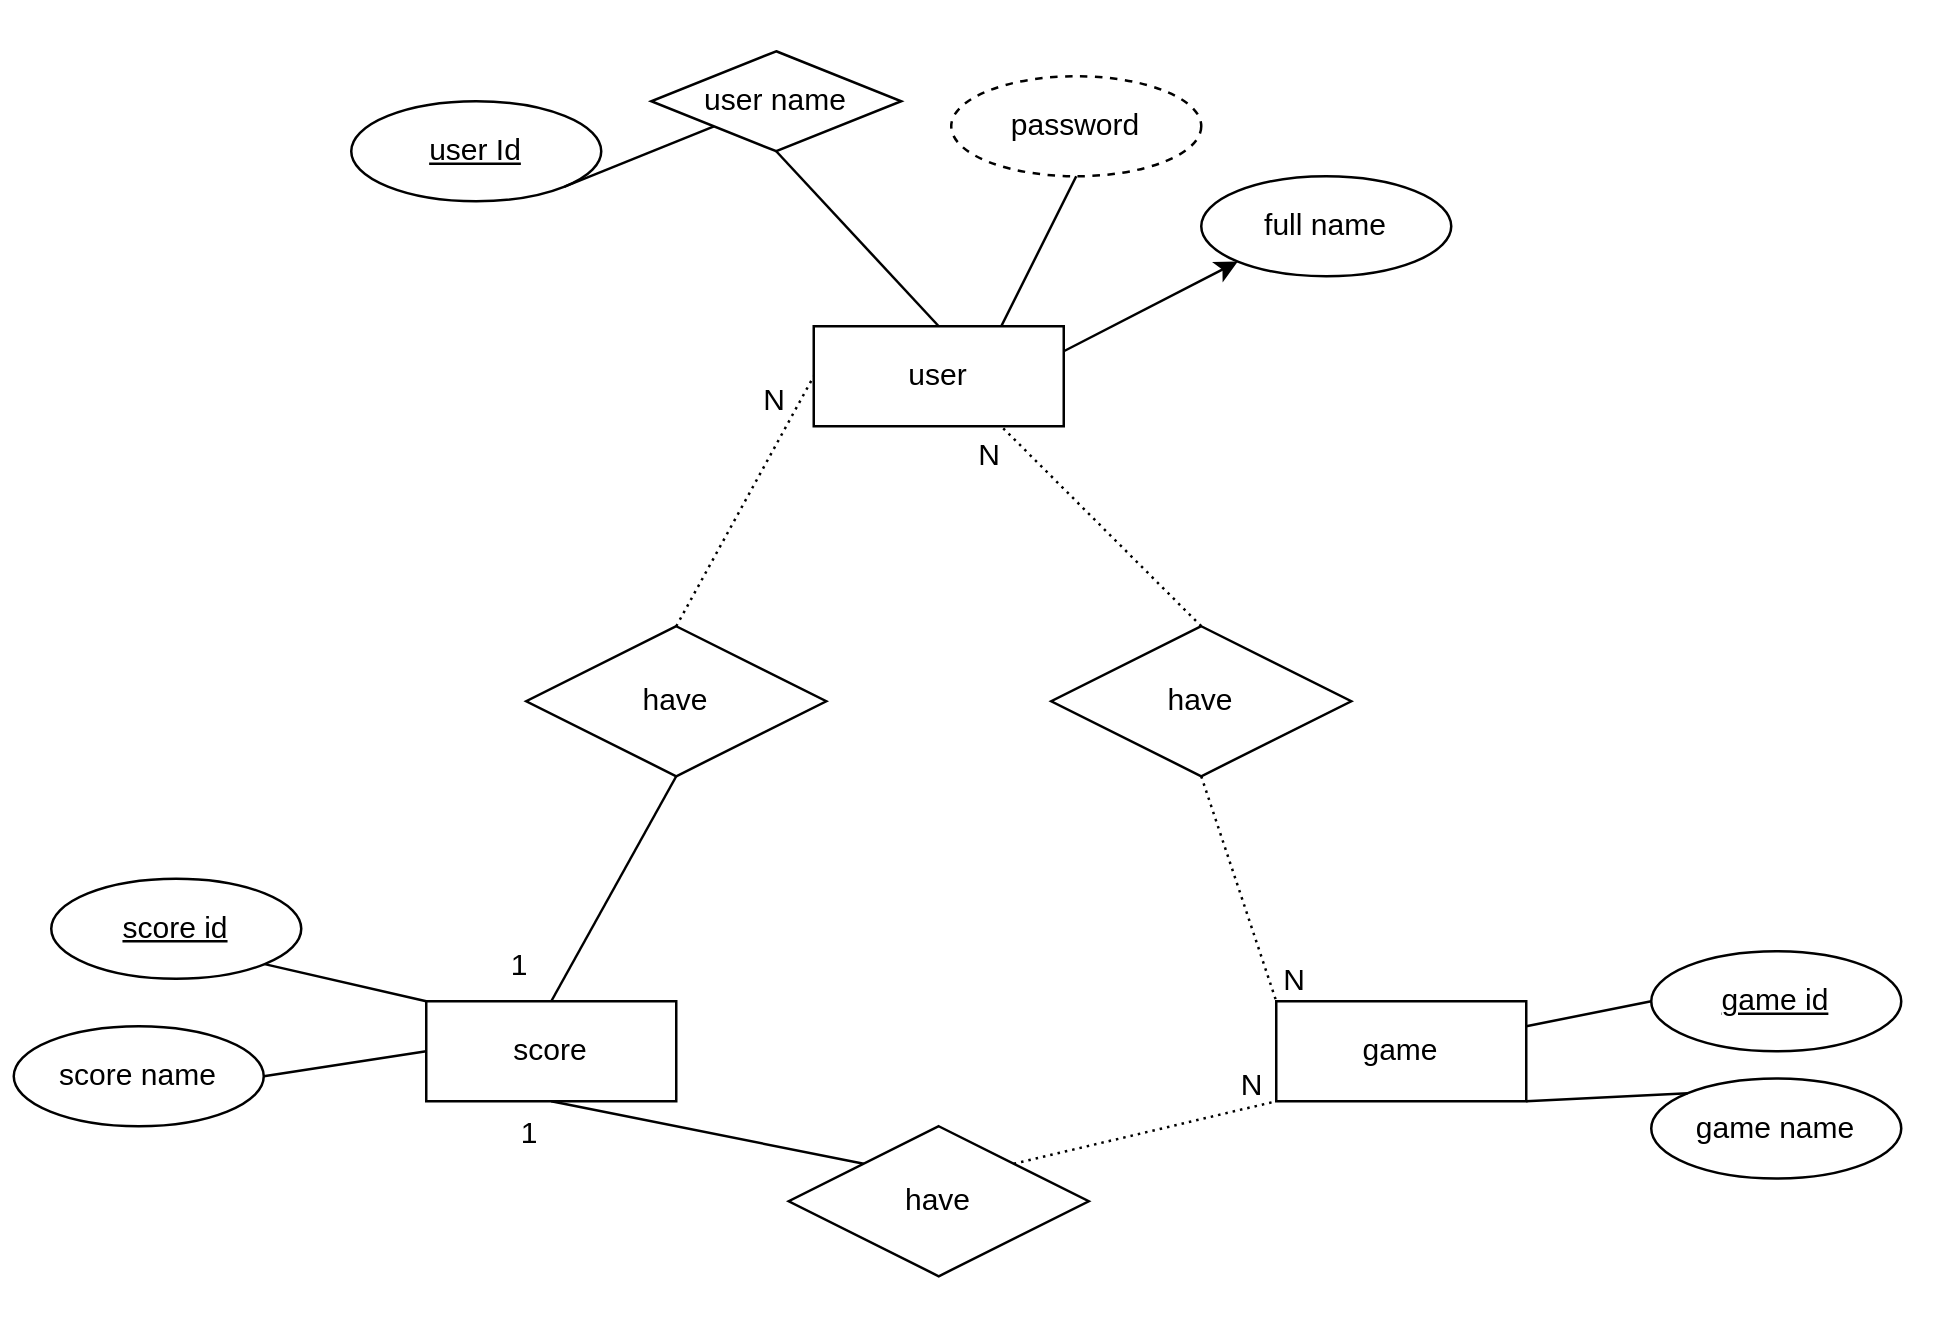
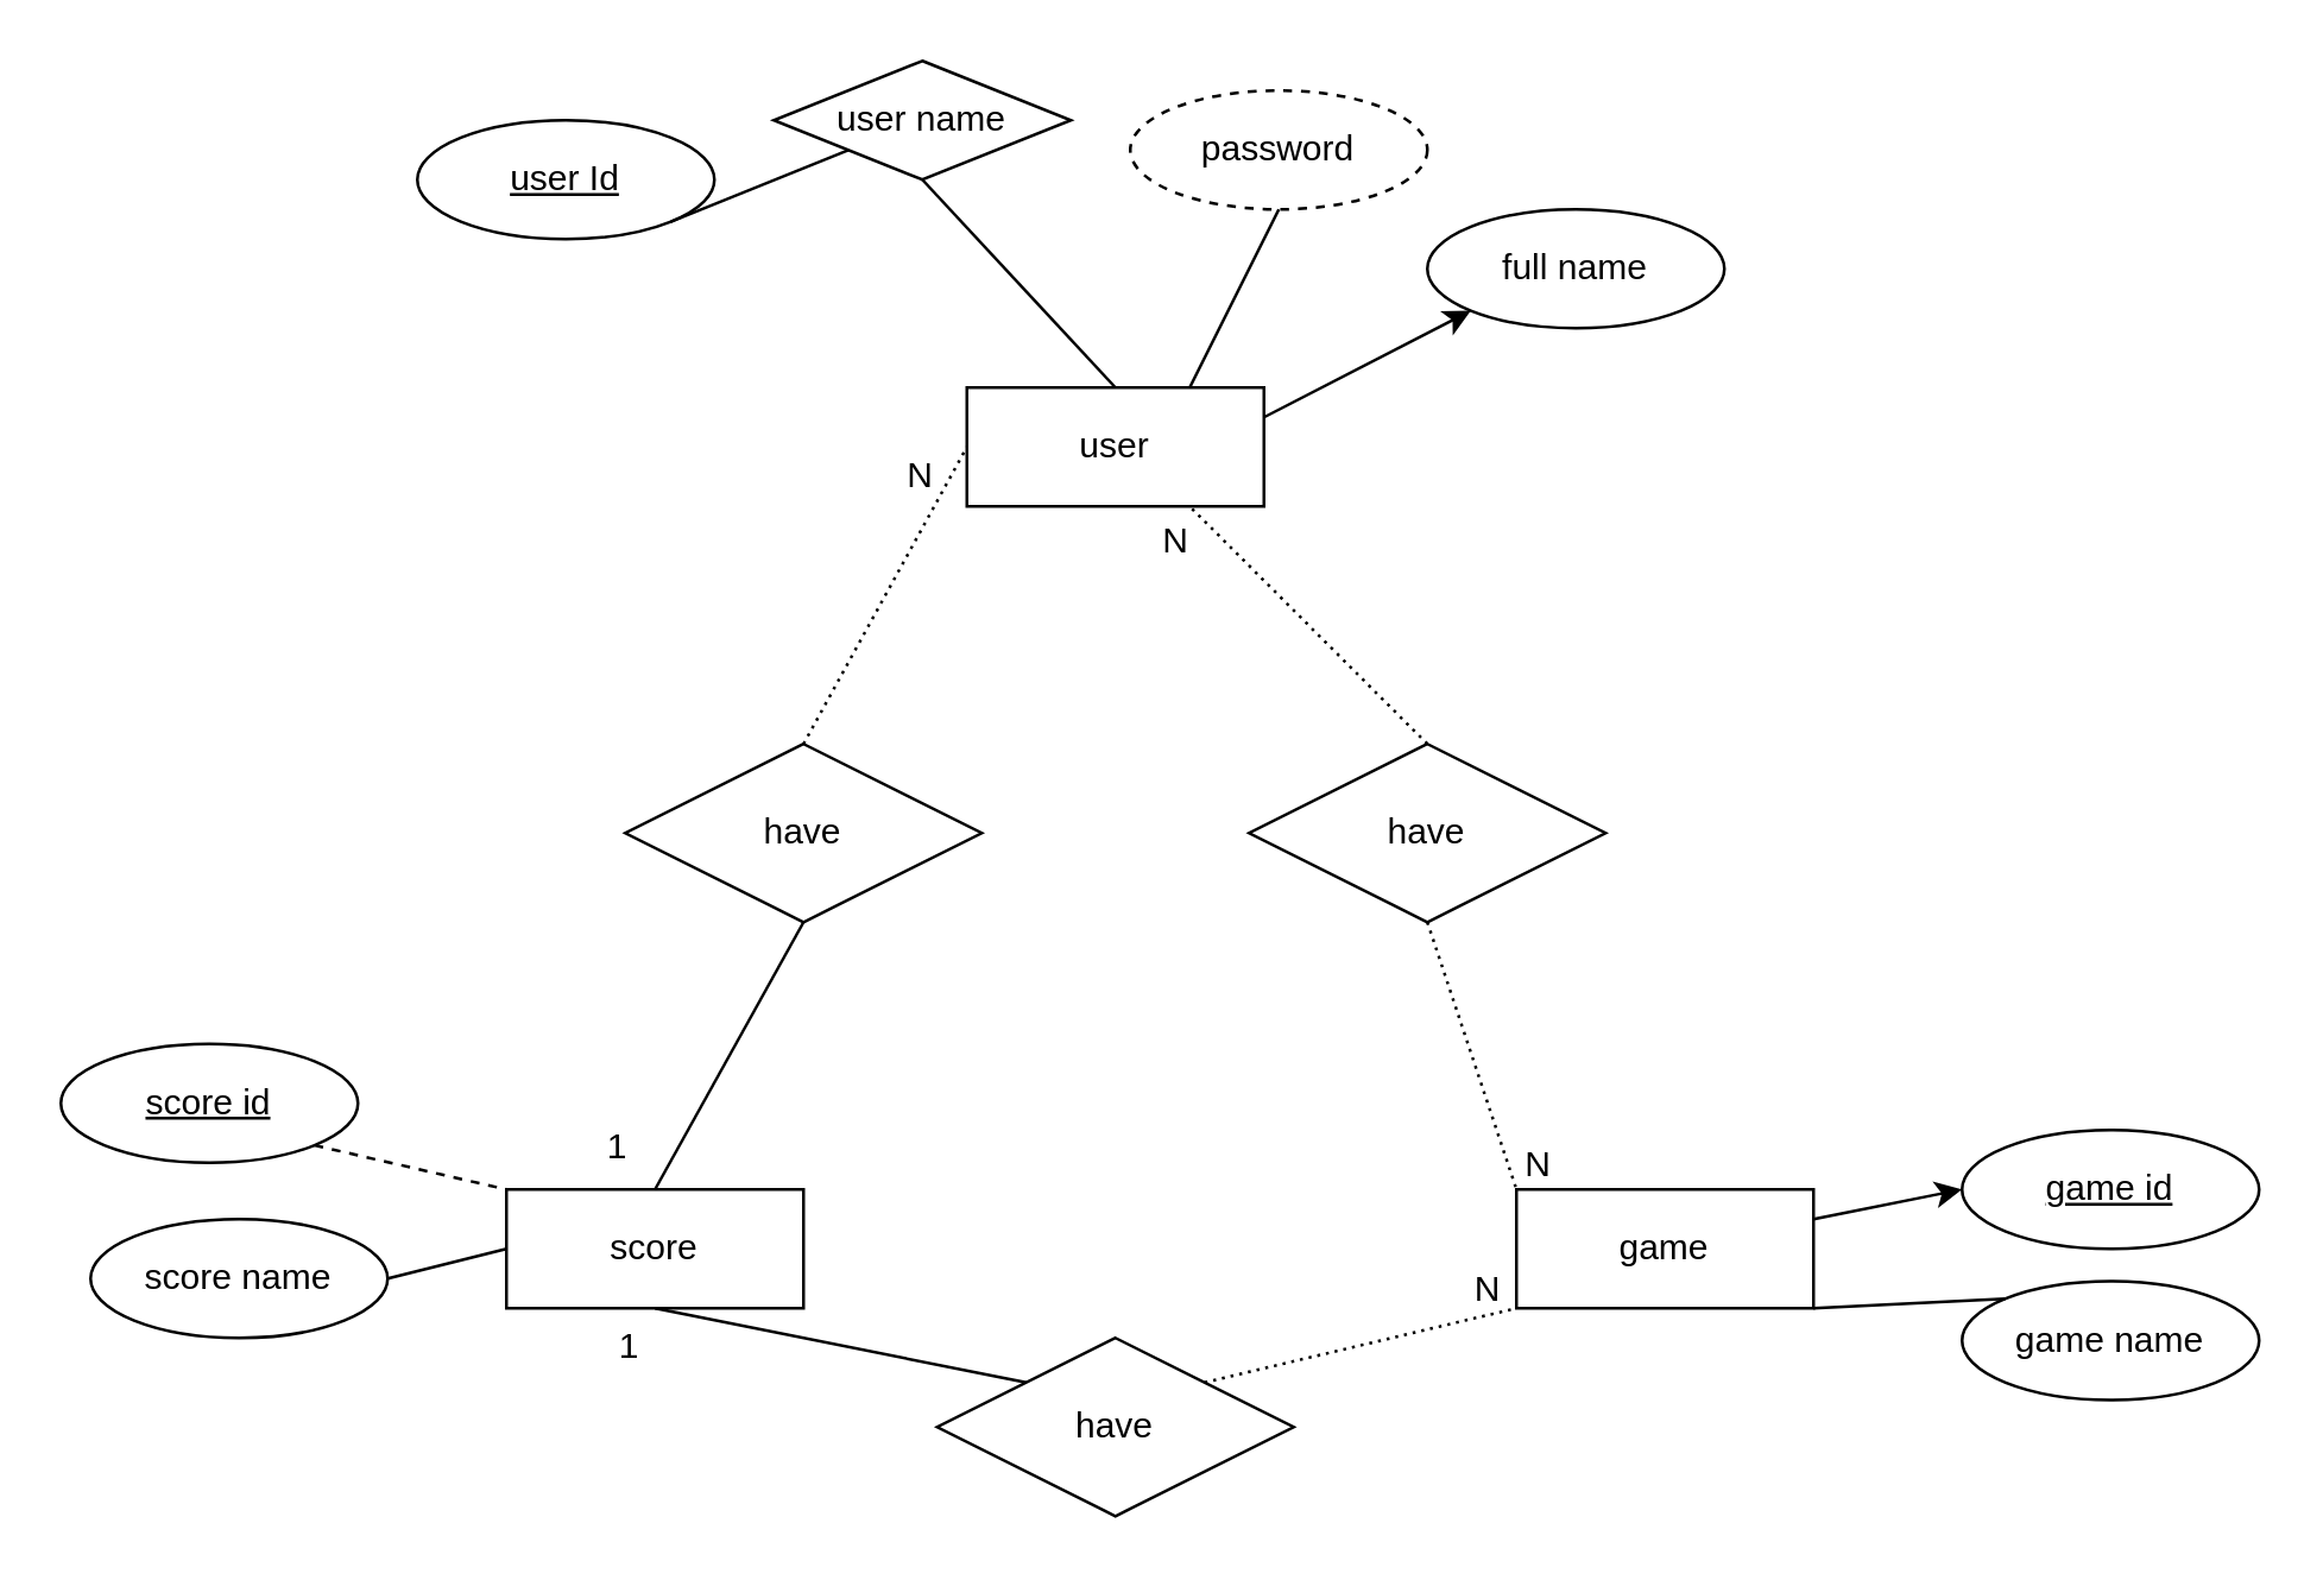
  <mxCell id="0" />
  <mxCell id="1" parent="0" />
  <mxCell id="2" value="user" style="whiteSpace=wrap;html=1;align=center;" parent="1" vertex="1"><mxGeometry x="325" y="130" width="100" height="40" as="geometry" /></mxCell>
  <mxCell id="3" value="user Id" style="ellipse;whiteSpace=wrap;html=1;align=center;fontStyle=4;" parent="1" vertex="1"><mxGeometry x="140" y="40" width="100" height="40" as="geometry" /></mxCell>
  <mxCell id="4" value="user name" style="rhombus;whiteSpace=wrap;html=1;align=center;" parent="1" vertex="1"><mxGeometry x="260" y="20" width="100" height="40" as="geometry" /></mxCell>
  <mxCell id="5" value="password" style="ellipse;whiteSpace=wrap;html=1;align=center;dashed=1;" parent="1" vertex="1"><mxGeometry x="380" y="30" width="100" height="40" as="geometry" /></mxCell>
  <mxCell id="6" value="full name" style="ellipse;whiteSpace=wrap;html=1;align=center;" parent="1" vertex="1"><mxGeometry x="480" y="70" width="100" height="40" as="geometry" /></mxCell>
  <mxCell id="7" value="game" style="whiteSpace=wrap;html=1;align=center;" parent="1" vertex="1"><mxGeometry x="510" y="400" width="100" height="40" as="geometry" /></mxCell>
  <mxCell id="8" value="game name" style="ellipse;whiteSpace=wrap;html=1;align=center;" parent="1" vertex="1"><mxGeometry x="660" y="430.92" width="100" height="40" as="geometry" /></mxCell>
  <mxCell id="9" value="game id" style="ellipse;whiteSpace=wrap;html=1;align=center;fontStyle=4;" parent="1" vertex="1"><mxGeometry x="660" y="380" width="100" height="40" as="geometry" /></mxCell>
  <mxCell id="10" value="score" style="whiteSpace=wrap;html=1;align=center;" parent="1" vertex="1"><mxGeometry x="170" y="400" width="100" height="40" as="geometry" /></mxCell>
  <mxCell id="11" value="score id" style="ellipse;whiteSpace=wrap;html=1;align=center;fontStyle=4;" parent="1" vertex="1"><mxGeometry x="20" y="351" width="100" height="40" as="geometry" /></mxCell>
- <mxCell id="12" value="score name" style="ellipse;whiteSpace=wrap;html=1;align=center;" parent="1" vertex="1"><mxGeometry x="5" y="410" width="100" height="40" as="geometry" /></mxCell>
+ <mxCell id="12" value="score name" style="ellipse;whiteSpace=wrap;html=1;align=center;" parent="1" vertex="1"><mxGeometry x="30" y="410" width="100" height="40" as="geometry" /></mxCell>
  <mxCell id="13" value="have" style="shape=rhombus;perimeter=rhombusPerimeter;whiteSpace=wrap;html=1;align=center;" parent="1" vertex="1"><mxGeometry x="420" y="250" width="120" height="60" as="geometry" /></mxCell>
  <mxCell id="14" value="" style="endArrow=classic;html=1;rounded=0;exitX=1;exitY=0.25;exitDx=0;exitDy=0;entryX=0;entryY=1;entryDx=0;entryDy=0;" parent="1" source="2" target="6" edge="1"><mxGeometry relative="1" as="geometry"><mxPoint x="420" y="350" as="sourcePoint" /><mxPoint x="580" y="350" as="targetPoint" /></mxGeometry></mxCell>
  <mxCell id="15" value="" style="endArrow=none;html=1;rounded=0;exitX=0.75;exitY=0;exitDx=0;exitDy=0;entryX=0.5;entryY=1;entryDx=0;entryDy=0;" parent="1" source="2" target="5" edge="1"><mxGeometry relative="1" as="geometry"><mxPoint x="477.68" y="270" as="sourcePoint" /><mxPoint x="542.325" y="295.858" as="targetPoint" /></mxGeometry></mxCell>
  <mxCell id="16" value="" style="endArrow=none;html=1;rounded=0;exitX=0.5;exitY=1;exitDx=0;exitDy=0;entryX=0.5;entryY=0;entryDx=0;entryDy=0;" parent="1" source="4" target="2" edge="1"><mxGeometry relative="1" as="geometry"><mxPoint x="420" y="220" as="sourcePoint" /><mxPoint x="484.645" y="245.858" as="targetPoint" /></mxGeometry></mxCell>
  <mxCell id="17" value="" style="endArrow=none;html=1;rounded=0;exitX=1;exitY=1;exitDx=0;exitDy=0;" parent="1" source="3" target="4" edge="1"><mxGeometry relative="1" as="geometry"><mxPoint x="345.36" y="230" as="sourcePoint" /><mxPoint x="410.005" y="255.858" as="targetPoint" /></mxGeometry></mxCell>
- <mxCell id="18" value="" style="endArrow=none;html=1;rounded=0;exitX=1;exitY=0.25;exitDx=0;exitDy=0;entryX=0;entryY=0.5;entryDx=0;entryDy=0;" parent="1" source="7" target="9" edge="1"><mxGeometry relative="1" as="geometry"><mxPoint x="520" y="340" as="sourcePoint" /><mxPoint x="584.645" y="365.858" as="targetPoint" /></mxGeometry></mxCell>
+ <mxCell id="18" value="" style="endArrow=classic;html=1;rounded=0;exitX=1;exitY=0.25;exitDx=0;exitDy=0;entryX=0;entryY=0.5;entryDx=0;entryDy=0;" parent="1" source="7" target="9" edge="1"><mxGeometry relative="1" as="geometry"><mxPoint x="520" y="340" as="sourcePoint" /><mxPoint x="584.645" y="365.858" as="targetPoint" /></mxGeometry></mxCell>
  <mxCell id="19" value="" style="endArrow=none;html=1;rounded=0;exitX=1;exitY=1;exitDx=0;exitDy=0;entryX=0;entryY=0;entryDx=0;entryDy=0;" parent="1" source="7" target="8" edge="1"><mxGeometry relative="1" as="geometry"><mxPoint x="510" y="500" as="sourcePoint" /><mxPoint x="574.645" y="525.858" as="targetPoint" /></mxGeometry></mxCell>
  <mxCell id="20" value="" style="endArrow=none;html=1;rounded=0;exitX=0;exitY=0.5;exitDx=0;exitDy=0;entryX=1;entryY=0.5;entryDx=0;entryDy=0;" parent="1" source="10" target="12" edge="1"><mxGeometry relative="1" as="geometry"><mxPoint x="87.68" y="340" as="sourcePoint" /><mxPoint x="152.325" y="365.858" as="targetPoint" /></mxGeometry></mxCell>
- <mxCell id="21" value="" style="endArrow=none;html=1;rounded=0;exitX=1;exitY=1;exitDx=0;exitDy=0;entryX=0;entryY=0;entryDx=0;entryDy=0;" parent="1" source="11" target="10" edge="1"><mxGeometry relative="1" as="geometry"><mxPoint x="5.36" y="294.14" as="sourcePoint" /><mxPoint x="70.005" y="319.998" as="targetPoint" /></mxGeometry></mxCell>
+ <mxCell id="21" value="" style="endArrow=none;html=1;rounded=0;exitX=1;exitY=1;exitDx=0;exitDy=0;entryX=0;entryY=0;entryDx=0;entryDy=0;dashed=1;" parent="1" source="11" target="10" edge="1"><mxGeometry relative="1" as="geometry"><mxPoint x="5.36" y="294.14" as="sourcePoint" /><mxPoint x="70.005" y="319.998" as="targetPoint" /></mxGeometry></mxCell>
  <mxCell id="22" value="have" style="shape=rhombus;perimeter=rhombusPerimeter;whiteSpace=wrap;html=1;align=center;" parent="1" vertex="1"><mxGeometry x="315" y="450" width="120" height="60" as="geometry" /></mxCell>
  <mxCell id="23" value="have" style="shape=rhombus;perimeter=rhombusPerimeter;whiteSpace=wrap;html=1;align=center;" parent="1" vertex="1"><mxGeometry x="210" y="250" width="120" height="60" as="geometry" /></mxCell>
  <mxCell id="24" value="" style="endArrow=none;html=1;rounded=0;entryX=0.5;entryY=1;entryDx=0;entryDy=0;exitX=0.5;exitY=0;exitDx=0;exitDy=0;" parent="1" target="23" edge="1"><mxGeometry relative="1" as="geometry"><mxPoint x="220" y="400" as="sourcePoint" /><mxPoint x="225" y="340" as="targetPoint" /></mxGeometry></mxCell>
  <mxCell id="25" value="" style="endArrow=none;html=1;rounded=0;dashed=1;dashPattern=1 2;exitX=0.5;exitY=0;exitDx=0;exitDy=0;entryX=0.75;entryY=1;entryDx=0;entryDy=0;" parent="1" source="13" target="2" edge="1"><mxGeometry relative="1" as="geometry"><mxPoint x="340" y="360" as="sourcePoint" /><mxPoint x="500" y="360" as="targetPoint" /></mxGeometry></mxCell>
  <mxCell id="26" value="" style="endArrow=none;html=1;rounded=0;dashed=1;dashPattern=1 2;exitX=0.5;exitY=1;exitDx=0;exitDy=0;entryX=0;entryY=0;entryDx=0;entryDy=0;" parent="1" source="13" target="7" edge="1"><mxGeometry relative="1" as="geometry"><mxPoint x="340" y="360" as="sourcePoint" /><mxPoint x="500" y="360" as="targetPoint" /></mxGeometry></mxCell>
  <mxCell id="27" value="N" style="resizable=0;html=1;align=right;verticalAlign=bottom;" parent="26" connectable="0" vertex="1"><mxGeometry x="1" relative="1" as="geometry"><mxPoint x="12" as="offset" /></mxGeometry></mxCell>
  <mxCell id="28" value="" style="endArrow=none;html=1;rounded=0;dashed=1;dashPattern=1 2;entryX=0;entryY=0.5;entryDx=0;entryDy=0;exitX=0.5;exitY=0;exitDx=0;exitDy=0;" parent="1" source="23" target="2" edge="1"><mxGeometry relative="1" as="geometry"><mxPoint x="200" y="380" as="sourcePoint" /><mxPoint x="360" y="380" as="targetPoint" /></mxGeometry></mxCell>
  <mxCell id="29" value="" style="endArrow=none;html=1;rounded=0;entryX=0.5;entryY=1;entryDx=0;entryDy=0;exitX=0;exitY=0;exitDx=0;exitDy=0;" parent="1" source="22" target="10" edge="1"><mxGeometry relative="1" as="geometry"><mxPoint x="200" y="510" as="sourcePoint" /><mxPoint x="360" y="510" as="targetPoint" /></mxGeometry></mxCell>
  <mxCell id="30" value="1" style="resizable=0;html=1;align=right;verticalAlign=bottom;" parent="29" connectable="0" vertex="1"><mxGeometry x="1" relative="1" as="geometry"><mxPoint x="-5" y="21" as="offset" /></mxGeometry></mxCell>
  <mxCell id="31" value="" style="endArrow=none;html=1;rounded=0;dashed=1;dashPattern=1 2;exitX=1;exitY=0;exitDx=0;exitDy=0;entryX=0;entryY=1;entryDx=0;entryDy=0;" parent="1" source="22" target="7" edge="1"><mxGeometry relative="1" as="geometry"><mxPoint x="290" y="550" as="sourcePoint" /><mxPoint x="450" y="550" as="targetPoint" /></mxGeometry></mxCell>
  <mxCell id="32" value="N" style="resizable=0;html=1;align=right;verticalAlign=bottom;" parent="31" connectable="0" vertex="1"><mxGeometry x="1" relative="1" as="geometry"><mxPoint x="-5" y="2" as="offset" /></mxGeometry></mxCell>
  <mxCell id="33" value="N" style="resizable=0;html=1;align=right;verticalAlign=bottom;" parent="1" connectable="0" vertex="1"><mxGeometry x="400" y="189.996" as="geometry" /></mxCell>
  <mxCell id="34" value="N" style="resizable=0;html=1;align=right;verticalAlign=bottom;" parent="1" connectable="0" vertex="1"><mxGeometry x="539.998" y="120.002" as="geometry"><mxPoint x="-226" y="48" as="offset" /></mxGeometry></mxCell>
  <mxCell id="35" value="1" style="resizable=0;html=1;align=right;verticalAlign=bottom;" parent="1" connectable="0" vertex="1"><mxGeometry x="224.929" y="470.917" as="geometry"><mxPoint x="-14" y="-77" as="offset" /></mxGeometry></mxCell>
